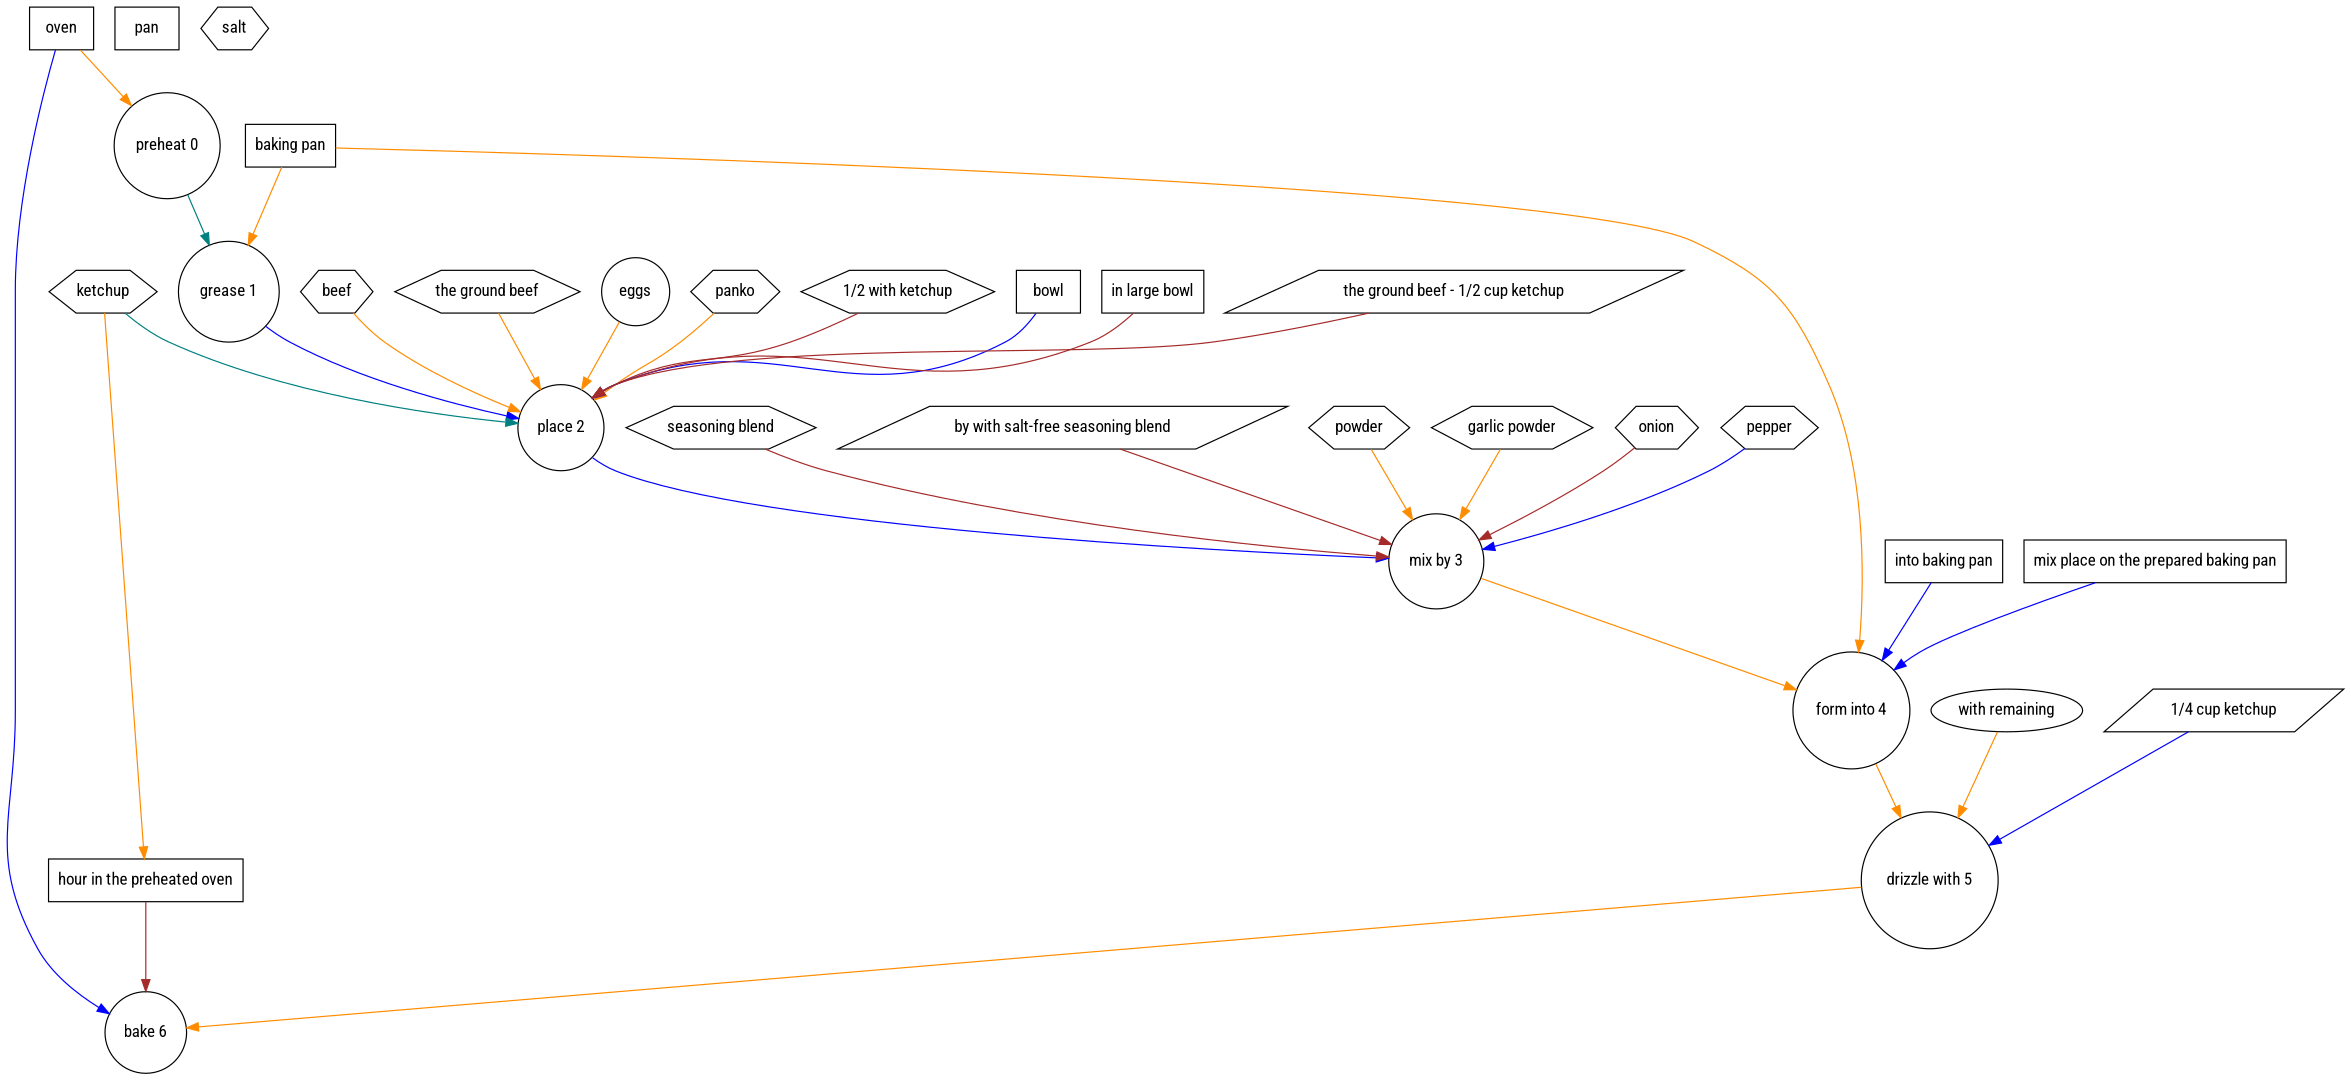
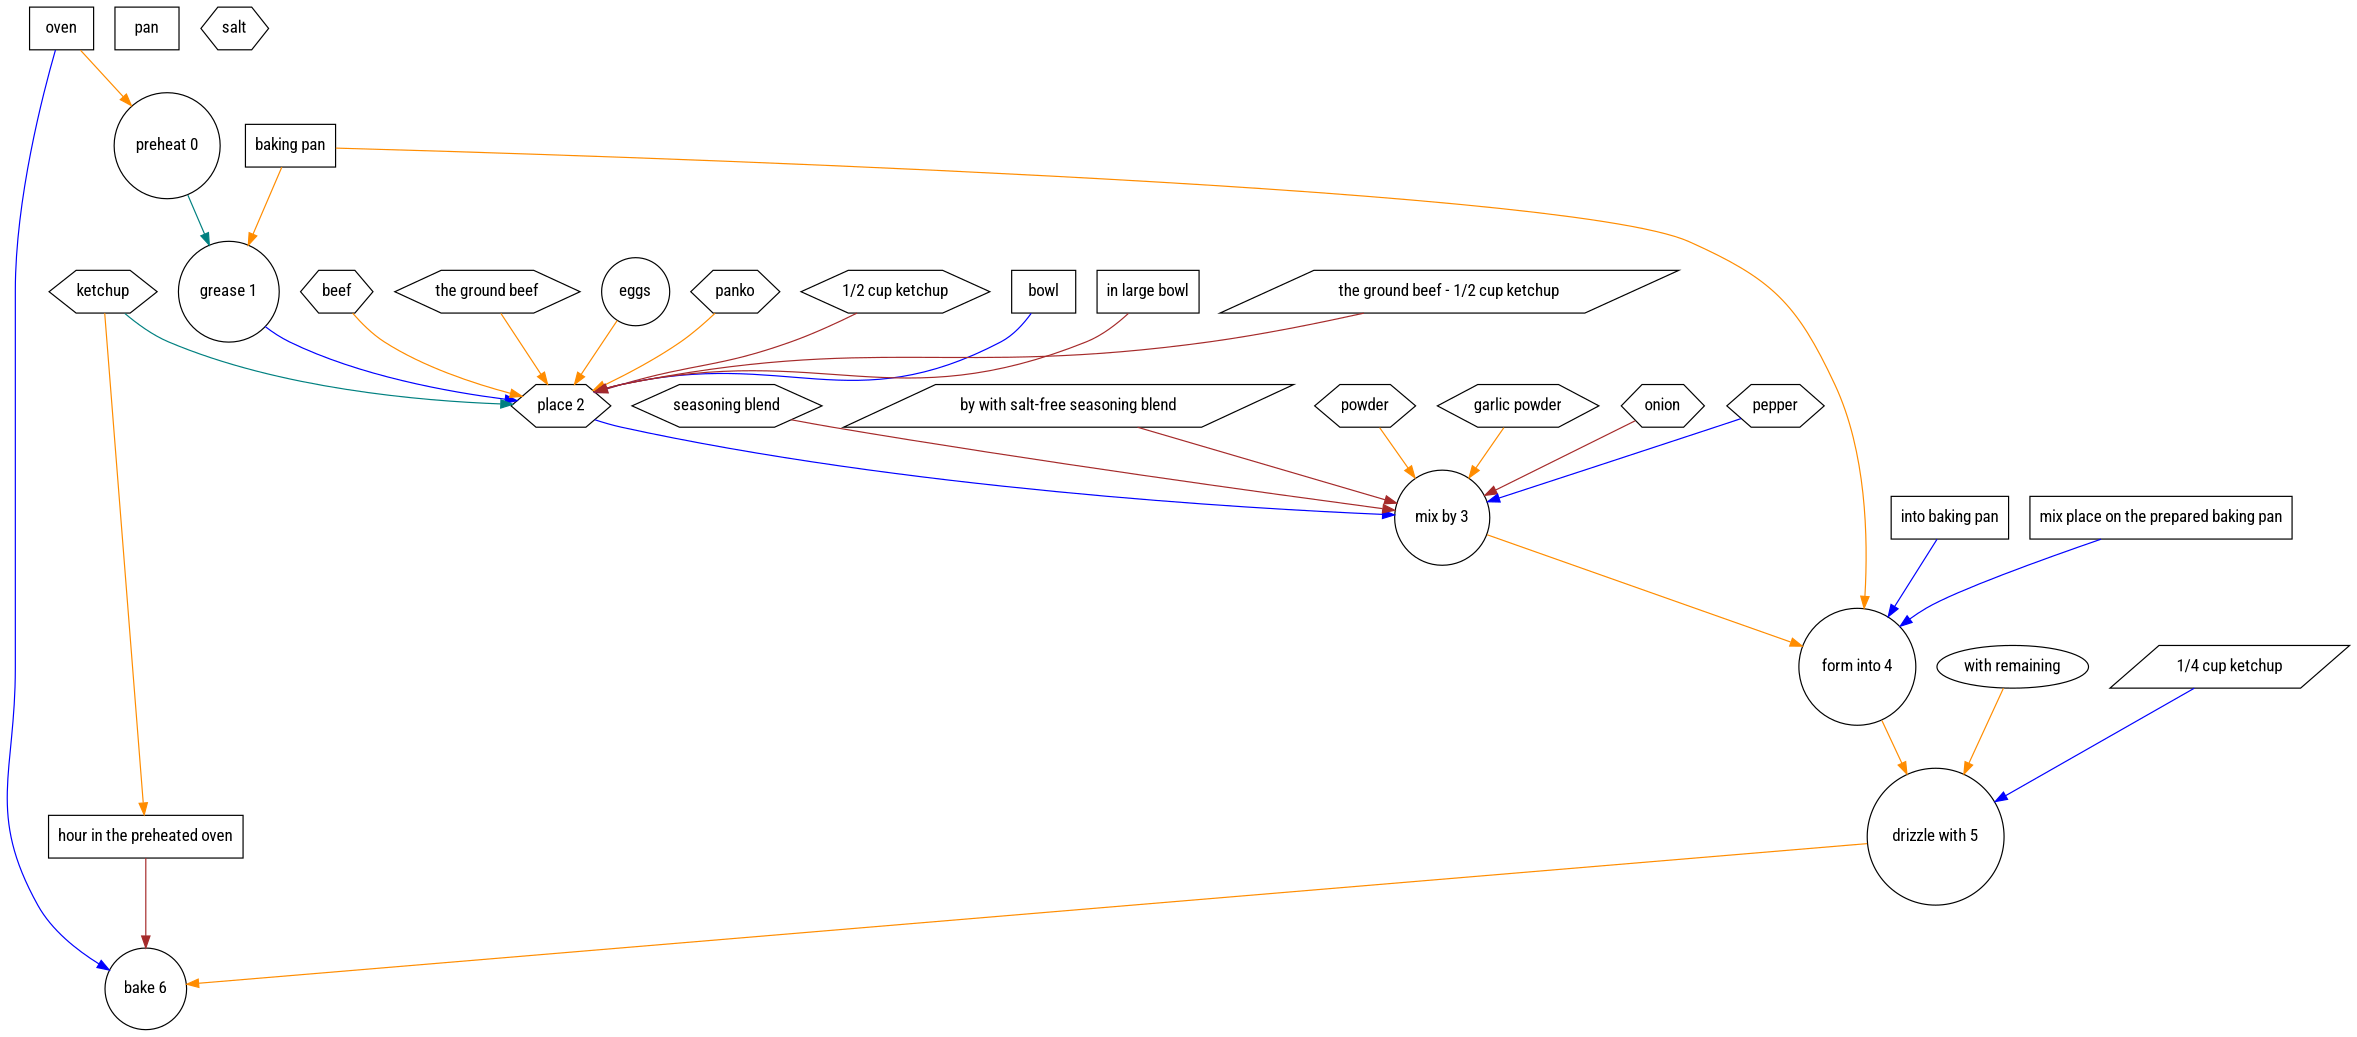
  digraph {
    fontname="Roboto Condensed"
    node [fillcolor=white fontname="Roboto Condensed" shape=hexagon style=filled]
    edge [color=darkorange fontname="Roboto Condensed"]
    "preheat 0" [shape=circle]
    "grease 1" [shape=circle]
-   "place 2" [shape=circle]
+   "place 2"
    oven [shape=box]
    "bake 6" [shape=circle]
    "mix by 3" [shape=circle]
    "baking pan" [shape=box]
    "form into 4" [shape=circle]
    "drizzle with 5" [shape=circle]
    pan [shape=box]
    beef
    "the ground beef"
    eggs [shape=circle]
    panko
    ketchup
    "hour in the preheated oven" [shape=rectangle]
-   "1/2 cup ketchup" [label="1/2 with ketchup"]
+   "1/2 cup ketchup"
    bowl [shape=box]
    "in large bowl" [shape=rectangle]
    "the ground beef - 1/2 cup ketchup" [shape=parallelogram]
    "seasoning blend"
    "by with salt-free seasoning blend" [shape=parallelogram]
    powder
    "garlic powder"
    onion
    salt
    pepper
    "into baking pan" [shape=rectangle]
    n29 [label="mix place on the prepared baking pan" shape=rectangle]
    "with remaining" [shape=ellipse]
    "1/4 cup ketchup" [shape=parallelogram]
    "preheat 0" -> "grease 1" [color=teal]
    "grease 1" -> "place 2" [color=blue]
    "place 2" -> "mix by 3" [color=blue]
    oven -> "preheat 0"
    oven -> "bake 6" [color=blue]
    "mix by 3" -> "form into 4"
    "baking pan" -> "grease 1"
    "baking pan" -> "form into 4"
    "form into 4" -> "drizzle with 5"
    "drizzle with 5" -> "bake 6"
    beef -> "place 2"
    "the ground beef" -> "place 2"
    eggs -> "place 2"
    panko -> "place 2"
    ketchup -> "place 2" [color=teal]
    ketchup -> "hour in the preheated oven"
    "hour in the preheated oven" -> "bake 6" [color=brown]
    "1/2 cup ketchup" -> "place 2" [color=brown]
    bowl -> "place 2" [color=blue]
    "in large bowl" -> "place 2" [color=brown]
    "the ground beef - 1/2 cup ketchup" -> "place 2" [color=brown]
    "seasoning blend" -> "mix by 3" [color=brown]
    "by with salt-free seasoning blend" -> "mix by 3" [color=brown]
    powder -> "mix by 3"
    "garlic powder" -> "mix by 3"
    onion -> "mix by 3" [color=brown]
    pepper -> "mix by 3" [color=blue]
    "into baking pan" -> "form into 4" [color=blue]
    n29 -> "form into 4" [color=blue]
    "with remaining" -> "drizzle with 5"
    "1/4 cup ketchup" -> "drizzle with 5" [color=blue]
  }
